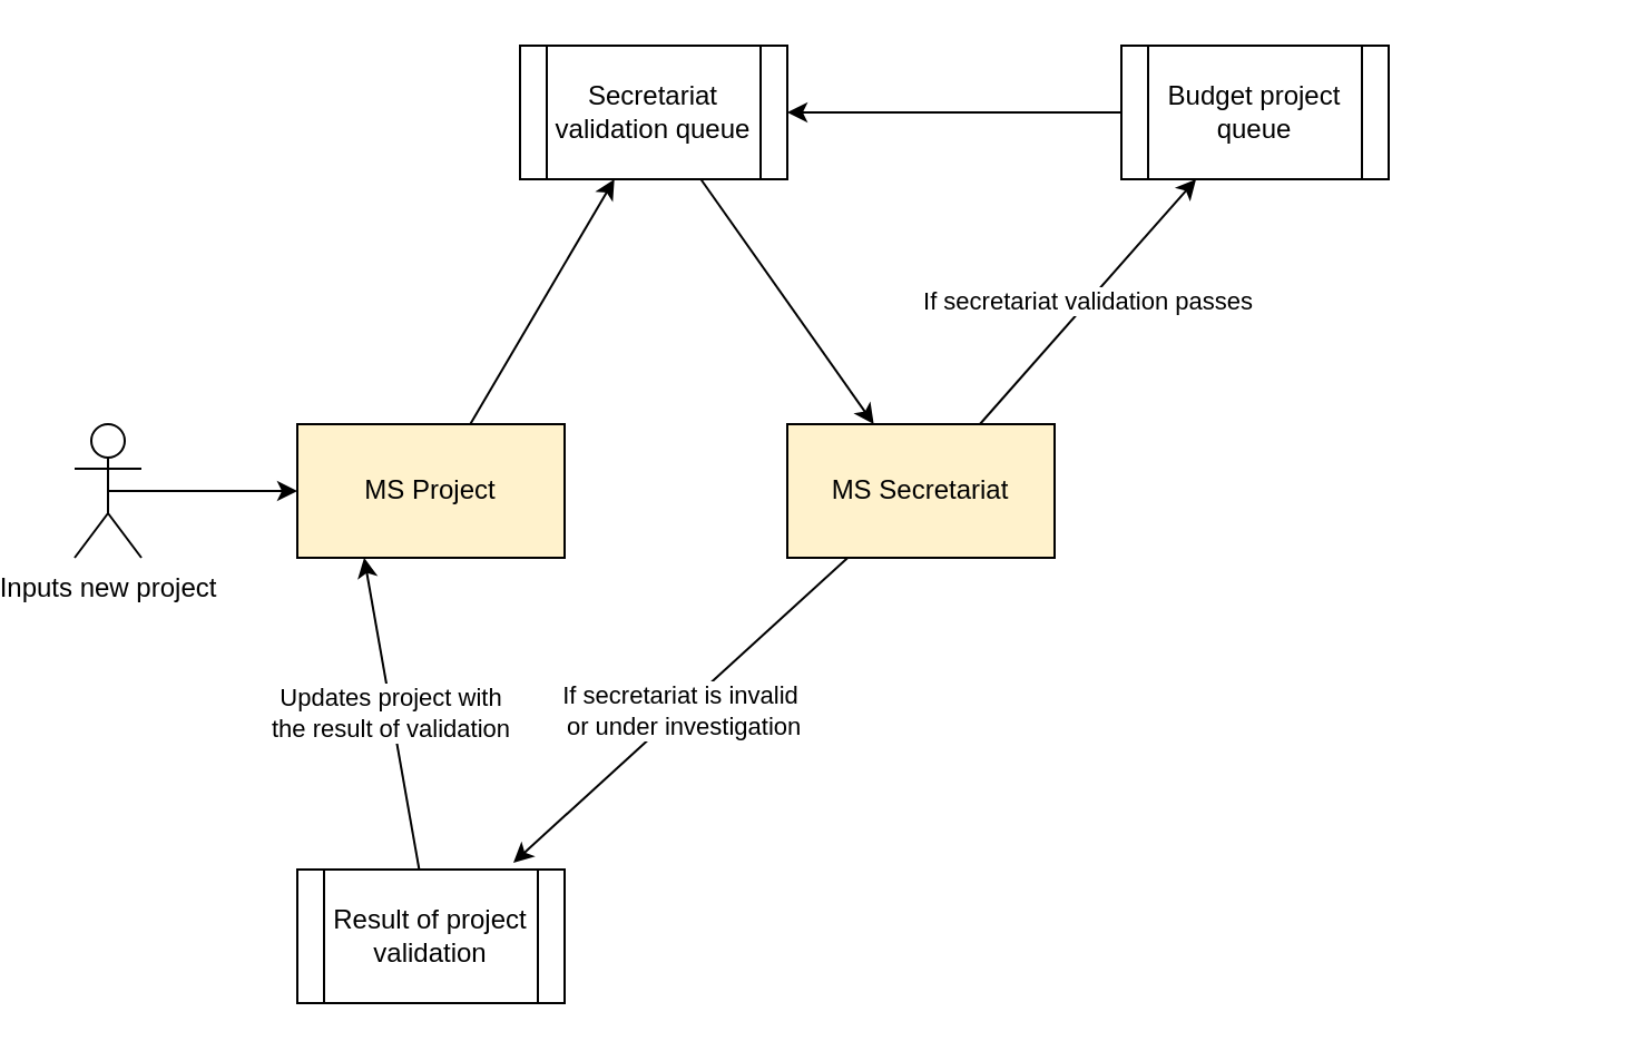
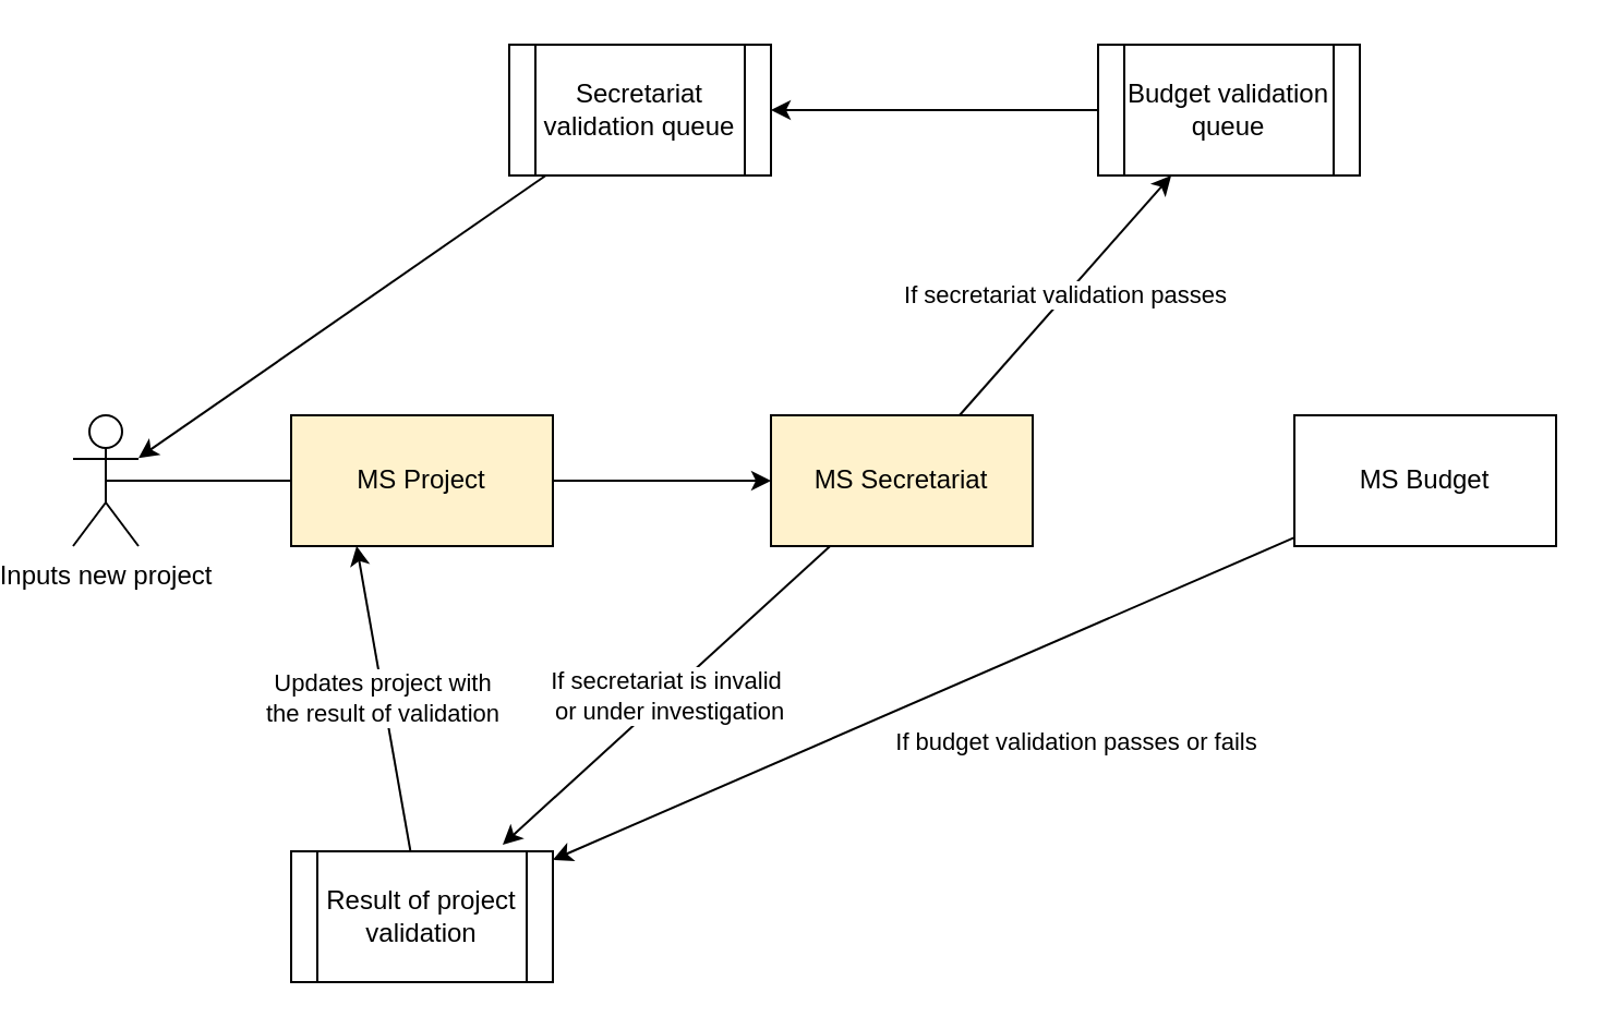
  <mxCell id="0" />
  <mxCell id="1" parent="0" />
- <mxCell id="2" value="" style="endArrow=classic;html=1;exitX=0.5;exitY=0.5;exitDx=0;exitDy=0;exitPerimeter=0;" edge="1" parent="1" source="6" target="3"><mxGeometry width="50" height="50" relative="1" as="geometry"><mxPoint x="75" y="65" as="sourcePoint" /><mxPoint x="455" y="150" as="targetPoint" /></mxGeometry></mxCell>
+ <mxCell id="2" value="" style="endArrow=none;html=1;exitX=0.5;exitY=0.5;exitDx=0;exitDy=0;exitPerimeter=0;" edge="1" parent="1" source="6" target="3"><mxGeometry width="50" height="50" relative="1" as="geometry"><mxPoint x="75" y="65" as="sourcePoint" /><mxPoint x="455" y="150" as="targetPoint" /></mxGeometry></mxCell>
  <mxCell id="3" value="MS Project" style="rounded=0;whiteSpace=wrap;html=1;fillColor=#fff2cc;" vertex="1" parent="1"><mxGeometry x="120" y="190" width="120" height="60" as="geometry" /></mxCell>
+ <mxCell id="4" value="MS Budget" style="rounded=0;whiteSpace=wrap;html=1;" vertex="1" parent="1"><mxGeometry x="580" y="190" width="120" height="60" as="geometry" /></mxCell>
  <mxCell id="5" value="MS Secretariat" style="rounded=0;whiteSpace=wrap;html=1;fillColor=#fff2cc;" vertex="1" parent="1"><mxGeometry x="340" y="190" width="120" height="60" as="geometry" /></mxCell>
  <mxCell id="6" value="Inputs new project" style="shape=umlActor;verticalLabelPosition=bottom;verticalAlign=top;html=1;outlineConnect=0;" vertex="1" parent="1"><mxGeometry x="20" y="190" width="30" height="60" as="geometry" /></mxCell>
  <mxCell id="7" value="Secretariat validation queue" style="shape=process;whiteSpace=wrap;html=1;backgroundOutline=1;" vertex="1" parent="1"><mxGeometry x="220" y="20" width="120" height="60" as="geometry" /></mxCell>
- <mxCell id="8" value="" style="endArrow=classic;html=1;" edge="1" parent="1" source="3" target="7"><mxGeometry width="50" height="50" relative="1" as="geometry"><mxPoint x="360" y="170" as="sourcePoint" /><mxPoint x="410" y="120" as="targetPoint" /></mxGeometry></mxCell>
- <mxCell id="9" value="" style="endArrow=classic;html=1;" edge="1" parent="1" source="7" target="5"><mxGeometry width="50" height="50" relative="1" as="geometry"><mxPoint x="360" y="170" as="sourcePoint" /><mxPoint x="410" y="120" as="targetPoint" /></mxGeometry></mxCell>
- <mxCell id="10" value="Budget project queue" style="shape=process;whiteSpace=wrap;html=1;backgroundOutline=1;" vertex="1" parent="1"><mxGeometry x="490" y="20" width="120" height="60" as="geometry" /></mxCell>
+ <mxCell id="8" value="" style="endArrow=classic;html=1;" edge="1" parent="1" source="3" target="5"><mxGeometry width="50" height="50" relative="1" as="geometry"><mxPoint x="360" y="170" as="sourcePoint" /><mxPoint x="410" y="120" as="targetPoint" /></mxGeometry></mxCell>
+ <mxCell id="9" value="" style="endArrow=classic;html=1;" edge="1" parent="1" source="7" target="6"><mxGeometry width="50" height="50" relative="1" as="geometry"><mxPoint x="360" y="170" as="sourcePoint" /><mxPoint x="410" y="120" as="targetPoint" /></mxGeometry></mxCell>
+ <mxCell id="10" value="Budget validation queue" style="shape=process;whiteSpace=wrap;html=1;backgroundOutline=1;" vertex="1" parent="1"><mxGeometry x="490" y="20" width="120" height="60" as="geometry" /></mxCell>
  <mxCell id="11" value="If secretariat validation passes" style="endArrow=classic;html=1;" edge="1" parent="1" source="5" target="10"><mxGeometry width="50" height="50" relative="1" as="geometry"><mxPoint x="360" y="170" as="sourcePoint" /><mxPoint x="410" y="120" as="targetPoint" /></mxGeometry></mxCell>
  <mxCell id="12" value="" style="endArrow=classic;html=1;" edge="1" parent="1" source="10" target="7"><mxGeometry width="50" height="50" relative="1" as="geometry"><mxPoint x="360" y="170" as="sourcePoint" /><mxPoint x="410" y="120" as="targetPoint" /></mxGeometry></mxCell>
  <mxCell id="13" value="Result of project validation" style="shape=process;whiteSpace=wrap;html=1;backgroundOutline=1;" vertex="1" parent="1"><mxGeometry x="120" y="390" width="120" height="60" as="geometry" /></mxCell>
+ <mxCell id="14" value="If budget validation passes or fails" style="endArrow=classic;html=1;" edge="1" parent="1" source="4" target="13"><mxGeometry x="-0.303" y="46" width="50" height="50" relative="1" as="geometry"><mxPoint x="360" y="60" as="sourcePoint" /><mxPoint x="410" y="10" as="targetPoint" /><mxPoint as="offset" /></mxGeometry></mxCell>
  <mxCell id="15" value="Updates project with &lt;br&gt;the result of validation" style="endArrow=classic;html=1;entryX=0.25;entryY=1;entryDx=0;entryDy=0;" edge="1" parent="1" source="13" target="3"><mxGeometry width="50" height="50" relative="1" as="geometry"><mxPoint x="360" y="160" as="sourcePoint" /><mxPoint x="410" y="110" as="targetPoint" /></mxGeometry></mxCell>
  <mxCell id="16" value="If secretariat is invalid&lt;br&gt;&amp;nbsp;or under investigation" style="endArrow=classic;html=1;entryX=0.808;entryY=-0.05;entryDx=0;entryDy=0;entryPerimeter=0;" edge="1" parent="1" source="5" target="13"><mxGeometry width="50" height="50" relative="1" as="geometry"><mxPoint x="360" y="160" as="sourcePoint" /><mxPoint x="410" y="110" as="targetPoint" /></mxGeometry></mxCell>
